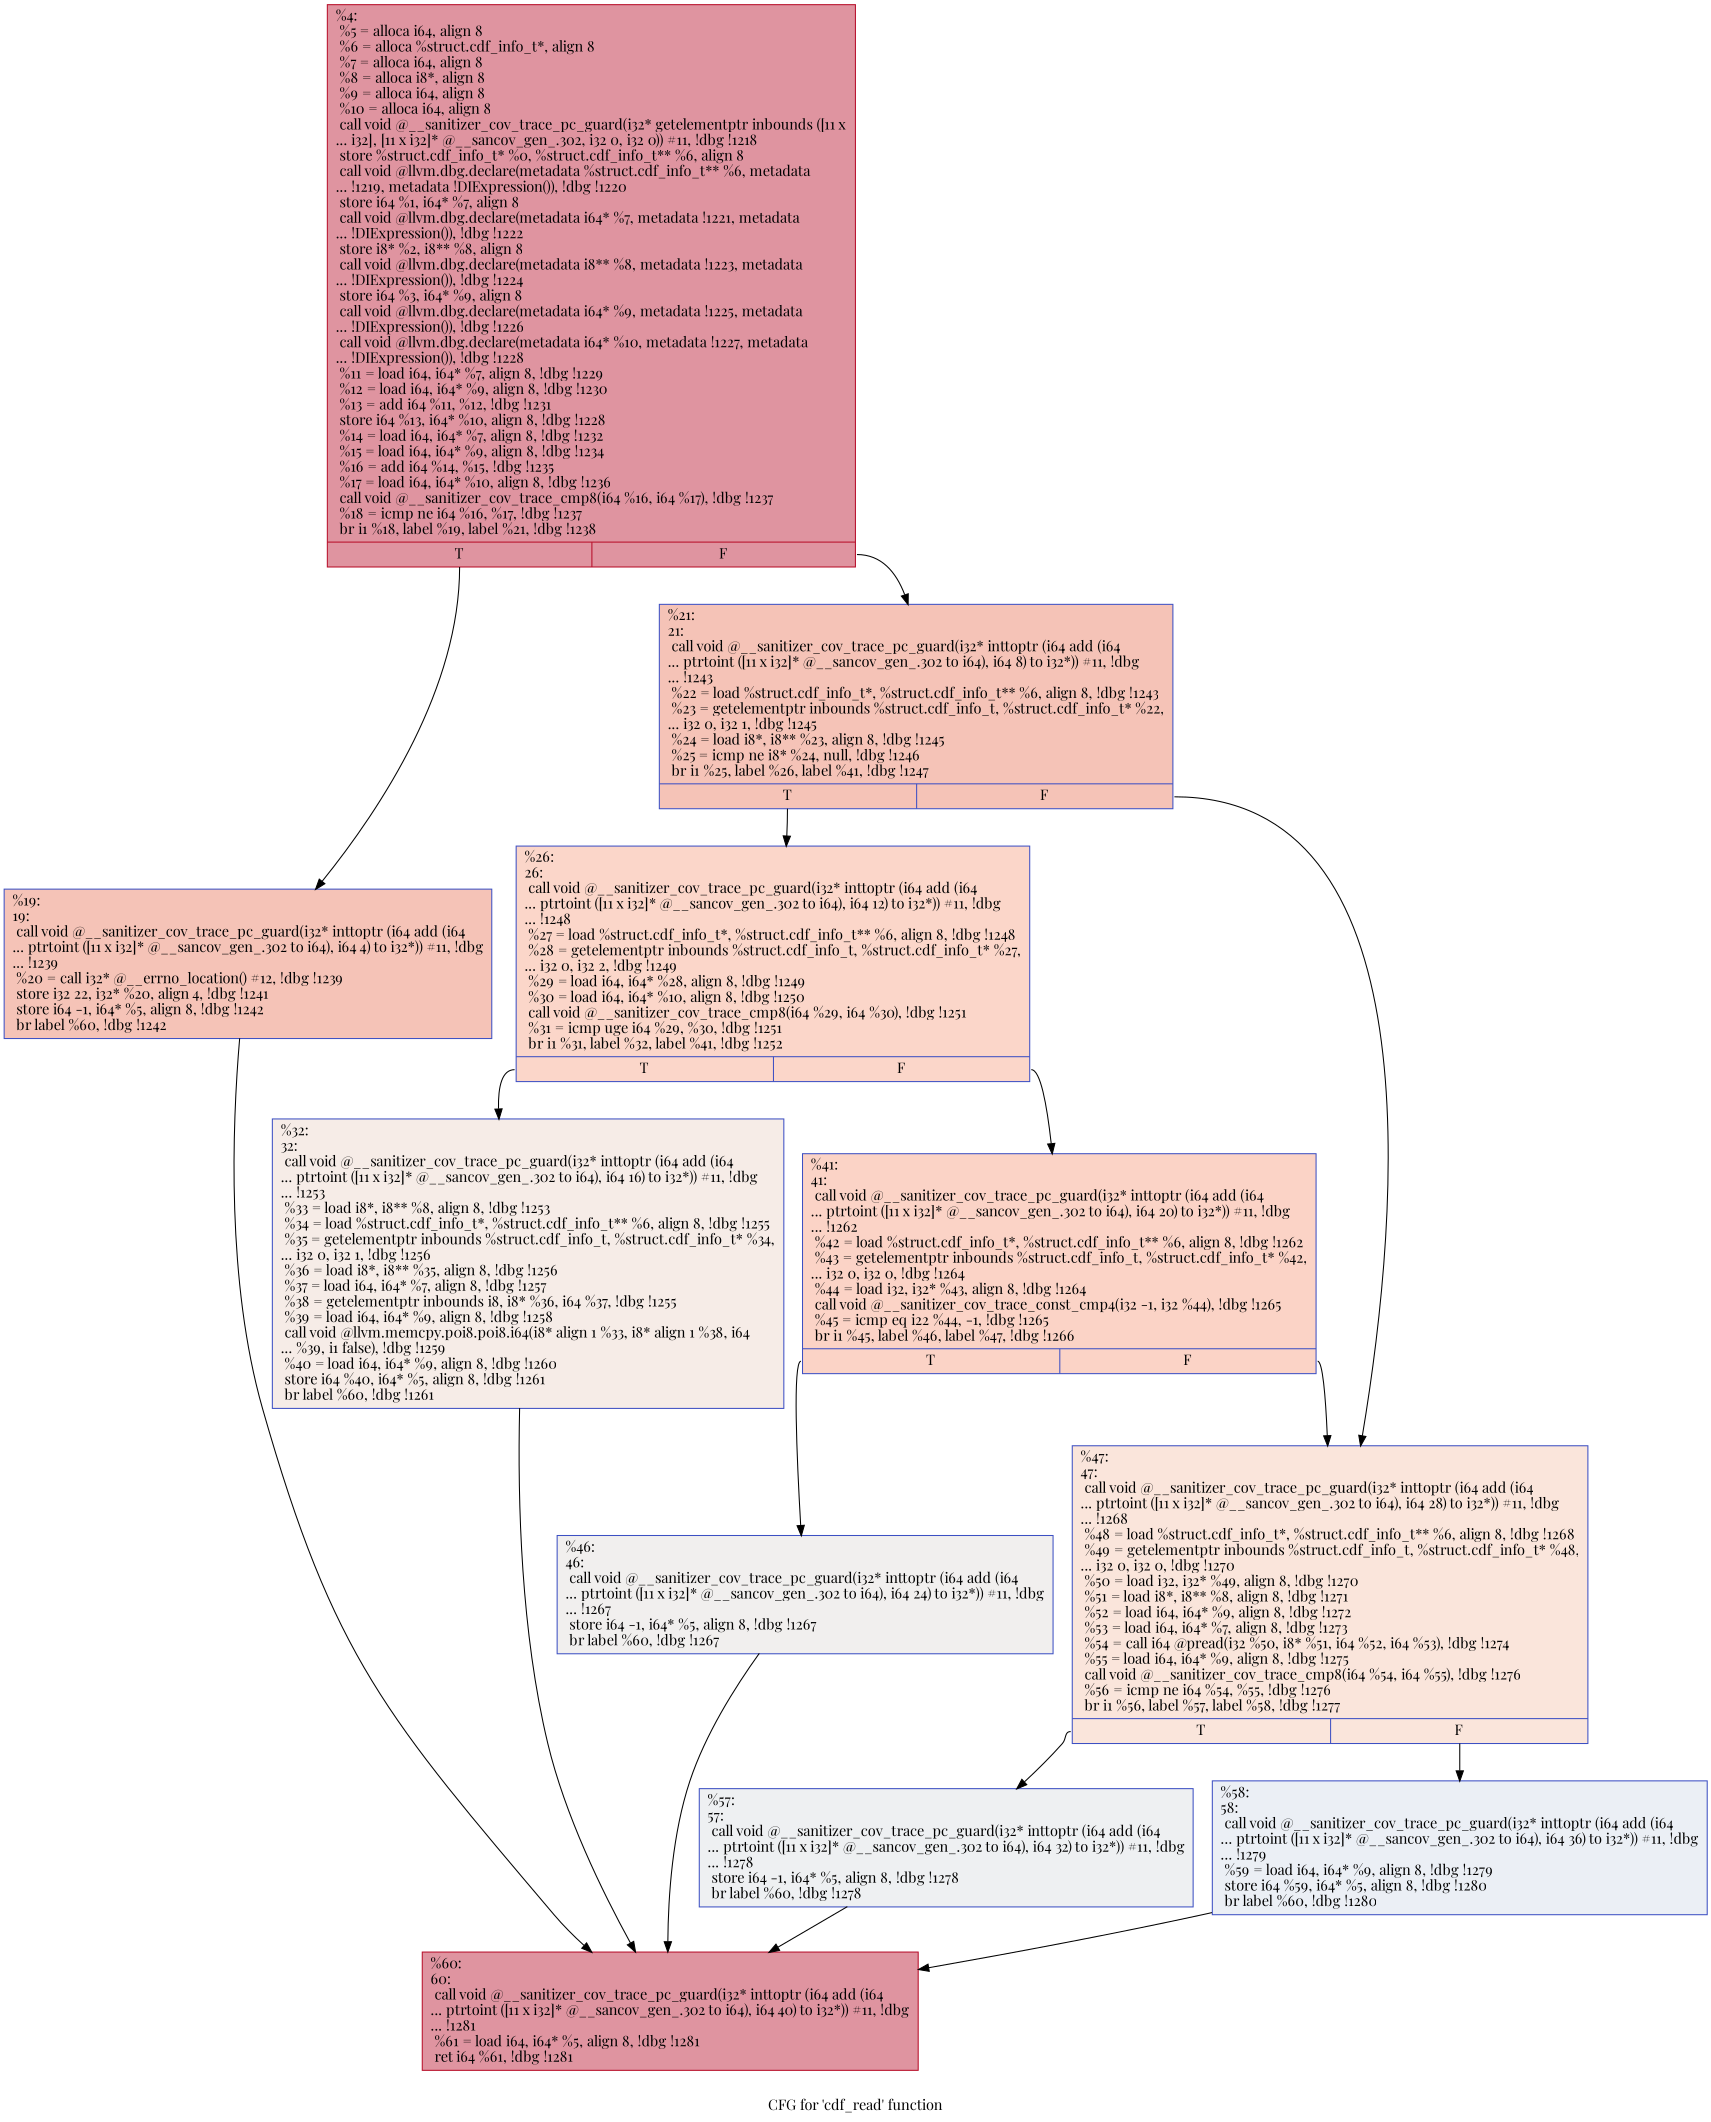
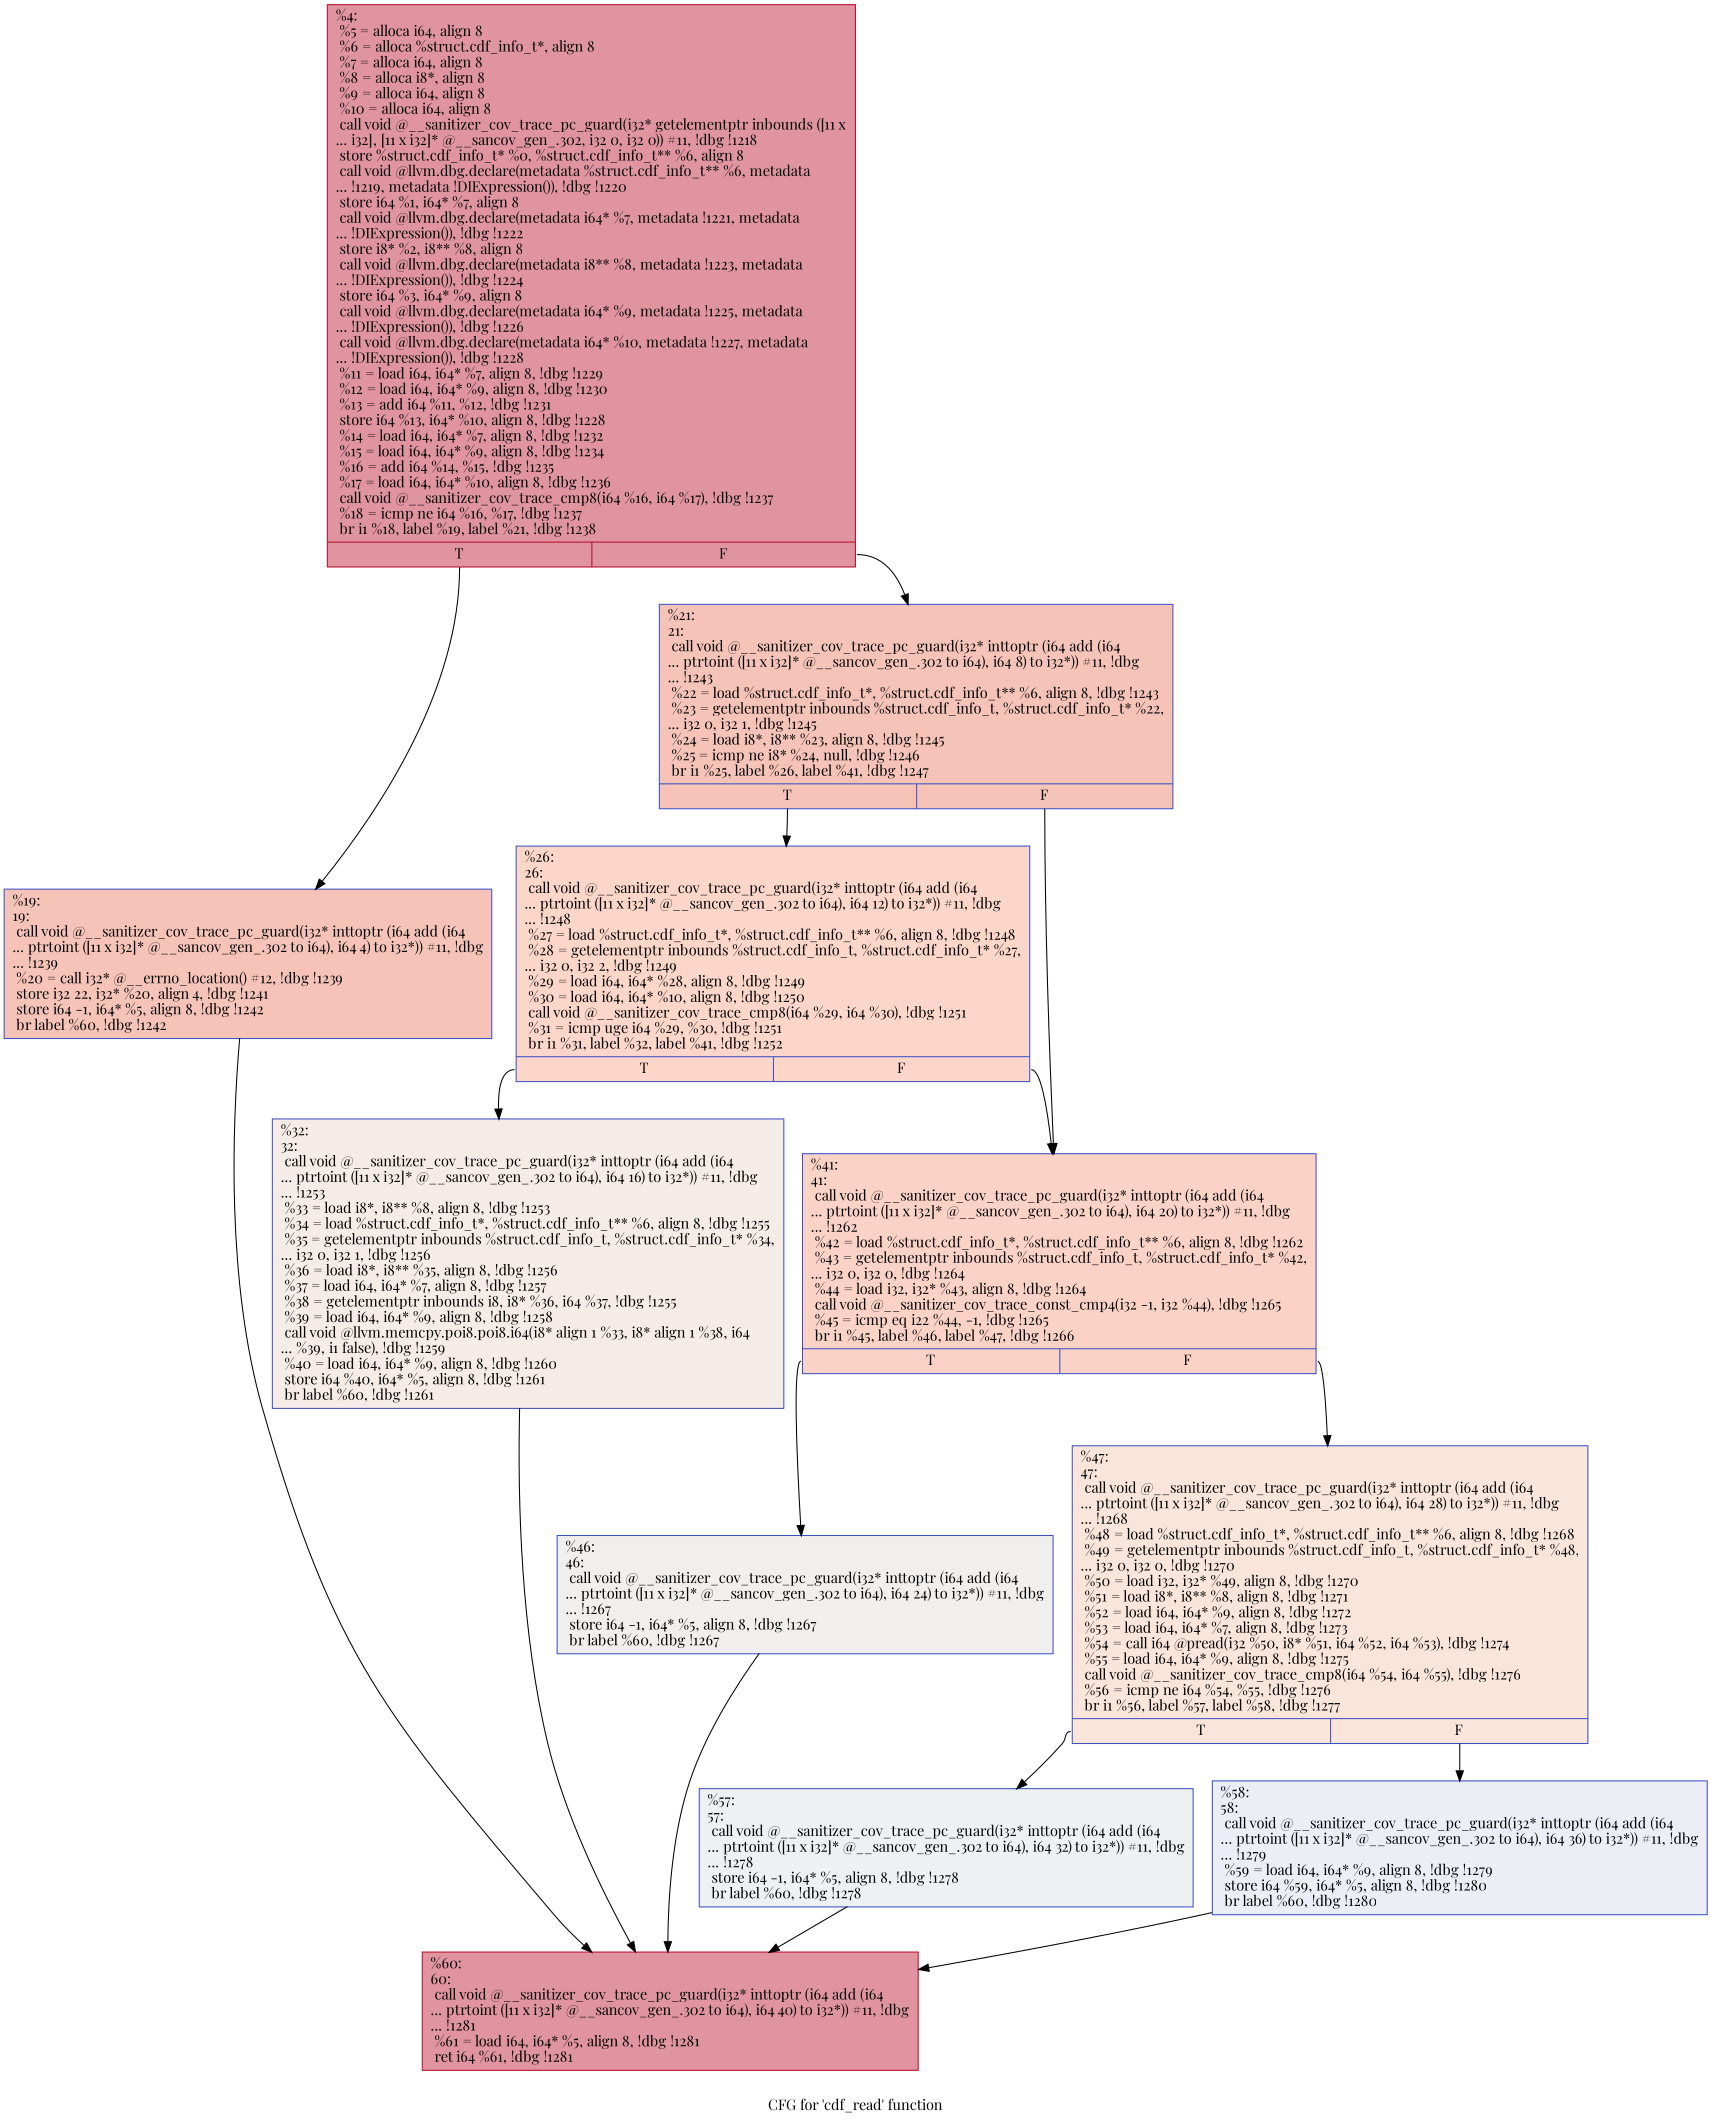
  digraph {
    fontname="Playfair Display"
    label="CFG for 'cdf_read' function"
    node [color="#3d50c3ff" fillcolor="#b70d2870" fontname="Playfair Display" shape=record style=filled]
    edge [fontname="Playfair Display"]
    n1 [color="#b70d28ff" label="{%4:\l  %5 = alloca i64, align 8\l  %6 = alloca %struct.cdf_info_t*, align 8\l  %7 = alloca i64, align 8\l  %8 = alloca i8*, align 8\l  %9 = alloca i64, align 8\l  %10 = alloca i64, align 8\l  call void @__sanitizer_cov_trace_pc_guard(i32* getelementptr inbounds ([11 x\l... i32], [11 x i32]* @__sancov_gen_.302, i32 0, i32 0)) #11, !dbg !1218\l  store %struct.cdf_info_t* %0, %struct.cdf_info_t** %6, align 8\l  call void @llvm.dbg.declare(metadata %struct.cdf_info_t** %6, metadata\l... !1219, metadata !DIExpression()), !dbg !1220\l  store i64 %1, i64* %7, align 8\l  call void @llvm.dbg.declare(metadata i64* %7, metadata !1221, metadata\l... !DIExpression()), !dbg !1222\l  store i8* %2, i8** %8, align 8\l  call void @llvm.dbg.declare(metadata i8** %8, metadata !1223, metadata\l... !DIExpression()), !dbg !1224\l  store i64 %3, i64* %9, align 8\l  call void @llvm.dbg.declare(metadata i64* %9, metadata !1225, metadata\l... !DIExpression()), !dbg !1226\l  call void @llvm.dbg.declare(metadata i64* %10, metadata !1227, metadata\l... !DIExpression()), !dbg !1228\l  %11 = load i64, i64* %7, align 8, !dbg !1229\l  %12 = load i64, i64* %9, align 8, !dbg !1230\l  %13 = add i64 %11, %12, !dbg !1231\l  store i64 %13, i64* %10, align 8, !dbg !1228\l  %14 = load i64, i64* %7, align 8, !dbg !1232\l  %15 = load i64, i64* %9, align 8, !dbg !1234\l  %16 = add i64 %14, %15, !dbg !1235\l  %17 = load i64, i64* %10, align 8, !dbg !1236\l  call void @__sanitizer_cov_trace_cmp8(i64 %16, i64 %17), !dbg !1237\l  %18 = icmp ne i64 %16, %17, !dbg !1237\l  br i1 %18, label %19, label %21, !dbg !1238\l|{<s0>T|<s1>F}}"]
    n2 [fillcolor="#e8765c70" label="{%19:\l19:                                               \l  call void @__sanitizer_cov_trace_pc_guard(i32* inttoptr (i64 add (i64\l... ptrtoint ([11 x i32]* @__sancov_gen_.302 to i64), i64 4) to i32*)) #11, !dbg\l... !1239\l  %20 = call i32* @__errno_location() #12, !dbg !1239\l  store i32 22, i32* %20, align 4, !dbg !1241\l  store i64 -1, i64* %5, align 8, !dbg !1242\l  br label %60, !dbg !1242\l}"]
    n3 [fillcolor="#e8765c70" label="{%21:\l21:                                               \l  call void @__sanitizer_cov_trace_pc_guard(i32* inttoptr (i64 add (i64\l... ptrtoint ([11 x i32]* @__sancov_gen_.302 to i64), i64 8) to i32*)) #11, !dbg\l... !1243\l  %22 = load %struct.cdf_info_t*, %struct.cdf_info_t** %6, align 8, !dbg !1243\l  %23 = getelementptr inbounds %struct.cdf_info_t, %struct.cdf_info_t* %22,\l... i32 0, i32 1, !dbg !1245\l  %24 = load i8*, i8** %23, align 8, !dbg !1245\l  %25 = icmp ne i8* %24, null, !dbg !1246\l  br i1 %25, label %26, label %41, !dbg !1247\l|{<s0>T|<s1>F}}"]
    n4 [color="#b70d28ff" label="{%60:\l60:                                               \l  call void @__sanitizer_cov_trace_pc_guard(i32* inttoptr (i64 add (i64\l... ptrtoint ([11 x i32]* @__sancov_gen_.302 to i64), i64 40) to i32*)) #11, !dbg\l... !1281\l  %61 = load i64, i64* %5, align 8, !dbg !1281\l  ret i64 %61, !dbg !1281\l}"]
    n5 [fillcolor="#f6a38570" label="{%26:\l26:                                               \l  call void @__sanitizer_cov_trace_pc_guard(i32* inttoptr (i64 add (i64\l... ptrtoint ([11 x i32]* @__sancov_gen_.302 to i64), i64 12) to i32*)) #11, !dbg\l... !1248\l  %27 = load %struct.cdf_info_t*, %struct.cdf_info_t** %6, align 8, !dbg !1248\l  %28 = getelementptr inbounds %struct.cdf_info_t, %struct.cdf_info_t* %27,\l... i32 0, i32 2, !dbg !1249\l  %29 = load i64, i64* %28, align 8, !dbg !1249\l  %30 = load i64, i64* %10, align 8, !dbg !1250\l  call void @__sanitizer_cov_trace_cmp8(i64 %29, i64 %30), !dbg !1251\l  %31 = icmp uge i64 %29, %30, !dbg !1251\l  br i1 %31, label %32, label %41, !dbg !1252\l|{<s0>T|<s1>F}}"]
    n6 [fillcolor="#f59c7d70" label="{%41:\l41:                                               \l  call void @__sanitizer_cov_trace_pc_guard(i32* inttoptr (i64 add (i64\l... ptrtoint ([11 x i32]* @__sancov_gen_.302 to i64), i64 20) to i32*)) #11, !dbg\l... !1262\l  %42 = load %struct.cdf_info_t*, %struct.cdf_info_t** %6, align 8, !dbg !1262\l  %43 = getelementptr inbounds %struct.cdf_info_t, %struct.cdf_info_t* %42,\l... i32 0, i32 0, !dbg !1264\l  %44 = load i32, i32* %43, align 8, !dbg !1264\l  call void @__sanitizer_cov_trace_const_cmp4(i32 -1, i32 %44), !dbg !1265\l  %45 = icmp eq i22 %44, -1, !dbg !1265\l  br i1 %45, label %46, label %47, !dbg !1266\l|{<s0>T|<s1>F}}"]
    n7 [fillcolor="#ead5c970" label="{%32:\l32:                                               \l  call void @__sanitizer_cov_trace_pc_guard(i32* inttoptr (i64 add (i64\l... ptrtoint ([11 x i32]* @__sancov_gen_.302 to i64), i64 16) to i32*)) #11, !dbg\l... !1253\l  %33 = load i8*, i8** %8, align 8, !dbg !1253\l  %34 = load %struct.cdf_info_t*, %struct.cdf_info_t** %6, align 8, !dbg !1255\l  %35 = getelementptr inbounds %struct.cdf_info_t, %struct.cdf_info_t* %34,\l... i32 0, i32 1, !dbg !1256\l  %36 = load i8*, i8** %35, align 8, !dbg !1256\l  %37 = load i64, i64* %7, align 8, !dbg !1257\l  %38 = getelementptr inbounds i8, i8* %36, i64 %37, !dbg !1255\l  %39 = load i64, i64* %9, align 8, !dbg !1258\l  call void @llvm.memcpy.p0i8.p0i8.i64(i8* align 1 %33, i8* align 1 %38, i64\l... %39, i1 false), !dbg !1259\l  %40 = load i64, i64* %9, align 8, !dbg !1260\l  store i64 %40, i64* %5, align 8, !dbg !1261\l  br label %60, !dbg !1261\l}"]
    n8 [fillcolor="#e0dbd870" label="{%46:\l46:                                               \l  call void @__sanitizer_cov_trace_pc_guard(i32* inttoptr (i64 add (i64\l... ptrtoint ([11 x i32]* @__sancov_gen_.302 to i64), i64 24) to i32*)) #11, !dbg\l... !1267\l  store i64 -1, i64* %5, align 8, !dbg !1267\l  br label %60, !dbg !1267\l}"]
    n9 [fillcolor="#f4c5ad70" label="{%47:\l47:                                               \l  call void @__sanitizer_cov_trace_pc_guard(i32* inttoptr (i64 add (i64\l... ptrtoint ([11 x i32]* @__sancov_gen_.302 to i64), i64 28) to i32*)) #11, !dbg\l... !1268\l  %48 = load %struct.cdf_info_t*, %struct.cdf_info_t** %6, align 8, !dbg !1268\l  %49 = getelementptr inbounds %struct.cdf_info_t, %struct.cdf_info_t* %48,\l... i32 0, i32 0, !dbg !1270\l  %50 = load i32, i32* %49, align 8, !dbg !1270\l  %51 = load i8*, i8** %8, align 8, !dbg !1271\l  %52 = load i64, i64* %9, align 8, !dbg !1272\l  %53 = load i64, i64* %7, align 8, !dbg !1273\l  %54 = call i64 @pread(i32 %50, i8* %51, i64 %52, i64 %53), !dbg !1274\l  %55 = load i64, i64* %9, align 8, !dbg !1275\l  call void @__sanitizer_cov_trace_cmp8(i64 %54, i64 %55), !dbg !1276\l  %56 = icmp ne i64 %54, %55, !dbg !1276\l  br i1 %56, label %57, label %58, !dbg !1277\l|{<s0>T|<s1>F}}"]
    n10 [fillcolor="#d9dce170" label="{%57:\l57:                                               \l  call void @__sanitizer_cov_trace_pc_guard(i32* inttoptr (i64 add (i64\l... ptrtoint ([11 x i32]* @__sancov_gen_.302 to i64), i64 32) to i32*)) #11, !dbg\l... !1278\l  store i64 -1, i64* %5, align 8, !dbg !1278\l  br label %60, !dbg !1278\l}"]
    n11 [fillcolor="#d1dae970" label="{%58:\l58:                                               \l  call void @__sanitizer_cov_trace_pc_guard(i32* inttoptr (i64 add (i64\l... ptrtoint ([11 x i32]* @__sancov_gen_.302 to i64), i64 36) to i32*)) #11, !dbg\l... !1279\l  %59 = load i64, i64* %9, align 8, !dbg !1279\l  store i64 %59, i64* %5, align 8, !dbg !1280\l  br label %60, !dbg !1280\l}"]
    n1 -> n2 [tailport=s0]
    n1 -> n3 [tailport=s1]
    n2 -> n4
    n3 -> n5 [tailport=s0]
-   n3 -> n9 [tailport=s1]
+   n3 -> n6 [tailport=s1]
    n5 -> n6 [tailport=s1]
    n5 -> n7 [tailport=s0]
    n6 -> n8 [tailport=s0]
    n6 -> n9 [tailport=s1]
    n7 -> n4
    n8 -> n4
    n9 -> n10 [tailport=s0]
    n9 -> n11 [tailport=s1]
    n10 -> n4
    n11 -> n4
  }
